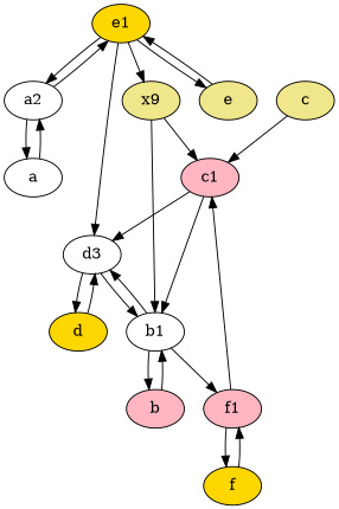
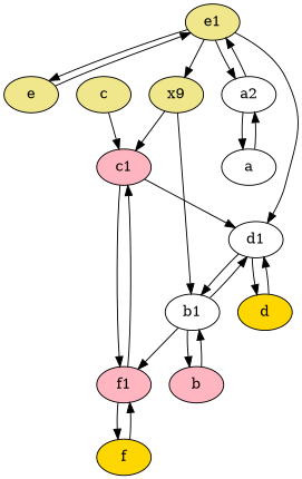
  digraph {
    node [fillcolor=white style=filled]
    c1 [fillcolor=lightpink]
    f1 [fillcolor=lightpink]
-   d1 [label=d3]
+   d1
    f [fillcolor=gold]
    b1
    d [fillcolor=gold]
    c [fillcolor=khaki]
    n8 [fillcolor=khaki label=x9]
    b [fillcolor=lightpink]
-   e1 [fillcolor=gold]
+   e1 [fillcolor=khaki]
    e [fillcolor=khaki]
    n12 [label=a2]
    a
-   c1 -> b1
+   c1 -> f1
    c1 -> d1
    f1 -> c1
    f1 -> f
    d1 -> b1
    d1 -> d
    f -> f1
    b1 -> f1
    b1 -> d1
    b1 -> b
    d -> d1
    c -> c1
    n8 -> c1
    n8 -> b1
    b -> b1
    e1 -> d1
    e1 -> n8
    e1 -> e
    e1 -> n12
    e -> e1
    n12 -> e1
    n12 -> a
    a -> n12
  }
